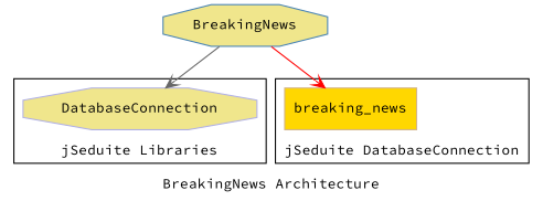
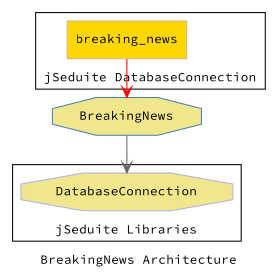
  digraph {
    fontname="Source Code Pro"
    fontsize=12
    label="BreakingNews Architecture"
    rankdir=TB
    node [fillcolor=khaki fontname="Source Code Pro" fontsize=12 shape=octagon style=filled]
    edge [arrowhead=vee fontname="Source Code Pro"]
    n1 [color="#B0B0E6" label=DatabaseConnection]
    n2 [color="#D2B48C" fillcolor=gold label=breaking_news shape=box]
    n3 [color="#4682B4" label=BreakingNews]
    subgraph cluster_1 {
      label="jSeduite Libraries"
      labelloc=b
      n1
    }
    subgraph cluster_2 {
      label="jSeduite DatabaseConnection"
      labelloc=b
      n2
    }
    n3 -> n1 [color=gray40]
-   n3 -> n2 [color=red]
+   n2 -> n3 [color=red]
  }
